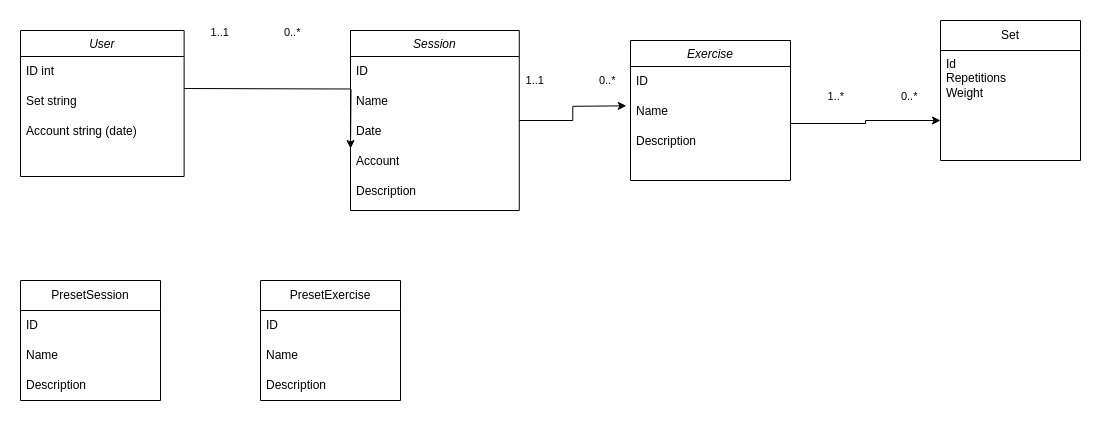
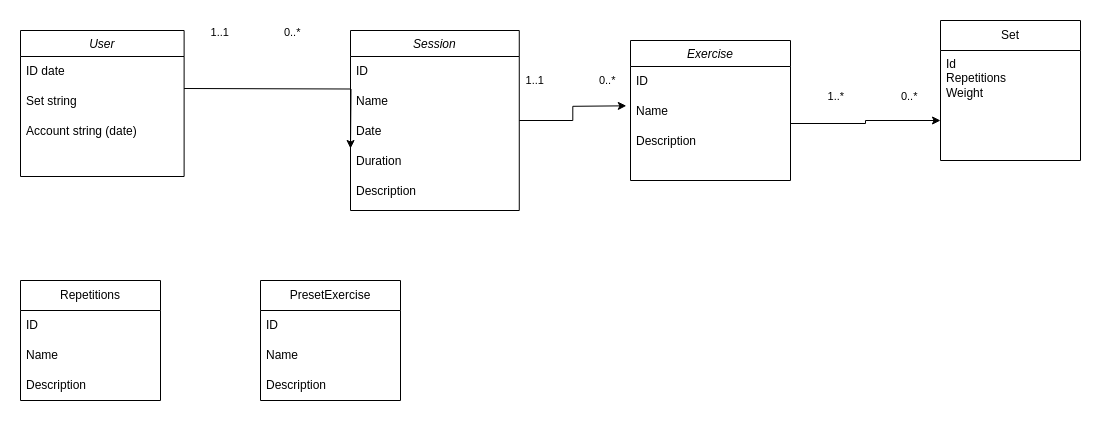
  <mxCell id="0" />
  <mxCell id="1" parent="0" />
  <mxCell id="2" value="User" style="swimlane;fontStyle=2;align=center;verticalAlign=top;childLayout=stackLayout;horizontal=1;startSize=26;horizontalStack=0;resizeParent=1;resizeLast=0;collapsible=1;marginBottom=0;rounded=0;shadow=0;strokeWidth=1;" parent="1" vertex="1"><mxGeometry x="20" y="30" width="163.62" height="146" as="geometry"><mxRectangle x="230" y="140" width="160" height="26" as="alternateBounds" /></mxGeometry></mxCell>
- <mxCell id="3" value="ID int" style="text;strokeColor=none;fillColor=none;align=left;verticalAlign=middle;spacingLeft=4;spacingRight=4;overflow=hidden;points=[[0,0.5],[1,0.5]];portConstraint=eastwest;rotatable=0;whiteSpace=wrap;html=1;" vertex="1" parent="2"><mxGeometry y="26" width="163.62" height="30" as="geometry" /></mxCell>
+ <mxCell id="3" value="ID date" style="text;strokeColor=none;fillColor=none;align=left;verticalAlign=middle;spacingLeft=4;spacingRight=4;overflow=hidden;points=[[0,0.5],[1,0.5]];portConstraint=eastwest;rotatable=0;whiteSpace=wrap;html=1;" vertex="1" parent="2"><mxGeometry y="26" width="163.62" height="30" as="geometry" /></mxCell>
  <mxCell id="4" value="Set string" style="text;strokeColor=none;fillColor=none;align=left;verticalAlign=middle;spacingLeft=4;spacingRight=4;overflow=hidden;points=[[0,0.5],[1,0.5]];portConstraint=eastwest;rotatable=0;whiteSpace=wrap;html=1;" vertex="1" parent="2"><mxGeometry y="56" width="163.62" height="30" as="geometry" /></mxCell>
  <mxCell id="5" value="Account string (date)" style="text;strokeColor=none;fillColor=none;align=left;verticalAlign=middle;spacingLeft=4;spacingRight=4;overflow=hidden;points=[[0,0.5],[1,0.5]];portConstraint=eastwest;rotatable=0;whiteSpace=wrap;html=1;" vertex="1" parent="2"><mxGeometry y="86" width="163.62" height="30" as="geometry" /></mxCell>
  <mxCell id="6" value="1..1&lt;span style=&quot;white-space: pre;&quot;&gt;&#09;&lt;/span&gt;&lt;span style=&quot;white-space: pre;&quot;&gt;&#09;&lt;/span&gt;&lt;span style=&quot;white-space: pre;&quot;&gt;&#09;&lt;/span&gt;0..*" style="edgeStyle=orthogonalEdgeStyle;rounded=0;orthogonalLoop=1;jettySize=auto;html=1;entryX=-0.026;entryY=0.345;entryDx=0;entryDy=0;entryPerimeter=0;" parent="1" source="7" edge="1"><mxGeometry x="0.117" y="26" relative="1" as="geometry"><mxPoint x="625.84" y="105.33" as="targetPoint" /><mxPoint x="-2" as="offset" /></mxGeometry></mxCell>
  <mxCell id="7" value="Session" style="swimlane;fontStyle=2;align=center;verticalAlign=top;childLayout=stackLayout;horizontal=1;startSize=26;horizontalStack=0;resizeParent=1;resizeLast=0;collapsible=1;marginBottom=0;rounded=0;shadow=0;strokeWidth=1;" parent="1" vertex="1"><mxGeometry x="350" y="30" width="168.77" height="180" as="geometry"><mxRectangle x="230" y="140" width="160" height="26" as="alternateBounds" /></mxGeometry></mxCell>
  <mxCell id="8" value="ID" style="text;strokeColor=none;fillColor=none;align=left;verticalAlign=middle;spacingLeft=4;spacingRight=4;overflow=hidden;points=[[0,0.5],[1,0.5]];portConstraint=eastwest;rotatable=0;whiteSpace=wrap;html=1;" vertex="1" parent="7"><mxGeometry y="26" width="168.77" height="30" as="geometry" /></mxCell>
  <mxCell id="9" value="Name" style="text;strokeColor=none;fillColor=none;align=left;verticalAlign=middle;spacingLeft=4;spacingRight=4;overflow=hidden;points=[[0,0.5],[1,0.5]];portConstraint=eastwest;rotatable=0;whiteSpace=wrap;html=1;" vertex="1" parent="7"><mxGeometry y="56" width="168.77" height="30" as="geometry" /></mxCell>
  <mxCell id="10" value="Date" style="text;strokeColor=none;fillColor=none;align=left;verticalAlign=middle;spacingLeft=4;spacingRight=4;overflow=hidden;points=[[0,0.5],[1,0.5]];portConstraint=eastwest;rotatable=0;whiteSpace=wrap;html=1;" vertex="1" parent="7"><mxGeometry y="86" width="168.77" height="30" as="geometry" /></mxCell>
- <mxCell id="11" value="Account" style="text;strokeColor=none;fillColor=none;align=left;verticalAlign=middle;spacingLeft=4;spacingRight=4;overflow=hidden;points=[[0,0.5],[1,0.5]];portConstraint=eastwest;rotatable=0;whiteSpace=wrap;html=1;" vertex="1" parent="7"><mxGeometry y="116" width="168.77" height="30" as="geometry" /></mxCell>
+ <mxCell id="11" value="Duration" style="text;strokeColor=none;fillColor=none;align=left;verticalAlign=middle;spacingLeft=4;spacingRight=4;overflow=hidden;points=[[0,0.5],[1,0.5]];portConstraint=eastwest;rotatable=0;whiteSpace=wrap;html=1;" vertex="1" parent="7"><mxGeometry y="116" width="168.77" height="30" as="geometry" /></mxCell>
  <mxCell id="12" value="Description" style="text;strokeColor=none;fillColor=none;align=left;verticalAlign=middle;spacingLeft=4;spacingRight=4;overflow=hidden;points=[[0,0.5],[1,0.5]];portConstraint=eastwest;rotatable=0;whiteSpace=wrap;html=1;" vertex="1" parent="7"><mxGeometry y="146" width="168.77" height="30" as="geometry" /></mxCell>
  <mxCell id="13" value="Exercise" style="swimlane;fontStyle=2;align=center;verticalAlign=top;childLayout=stackLayout;horizontal=1;startSize=26;horizontalStack=0;resizeParent=1;resizeLast=0;collapsible=1;marginBottom=0;rounded=0;shadow=0;strokeWidth=1;" parent="1" vertex="1"><mxGeometry y="40" width="160" height="140" as="geometry" x="630"><mxRectangle x="230" y="140" width="160" height="26" as="alternateBounds" /></mxGeometry></mxCell>
  <mxCell id="14" value="ID" style="text;strokeColor=none;fillColor=none;align=left;verticalAlign=middle;spacingLeft=4;spacingRight=4;overflow=hidden;points=[[0,0.5],[1,0.5]];portConstraint=eastwest;rotatable=0;whiteSpace=wrap;html=1;" vertex="1" parent="13"><mxGeometry y="26" width="160" height="30" as="geometry" /></mxCell>
  <mxCell id="15" value="Name" style="text;strokeColor=none;fillColor=none;align=left;verticalAlign=middle;spacingLeft=4;spacingRight=4;overflow=hidden;points=[[0,0.5],[1,0.5]];portConstraint=eastwest;rotatable=0;whiteSpace=wrap;html=1;" vertex="1" parent="13"><mxGeometry y="56" width="160" height="30" as="geometry" /></mxCell>
  <mxCell id="16" value="Description" style="text;strokeColor=none;fillColor=none;align=left;verticalAlign=middle;spacingLeft=4;spacingRight=4;overflow=hidden;points=[[0,0.5],[1,0.5]];portConstraint=eastwest;rotatable=0;whiteSpace=wrap;html=1;" vertex="1" parent="13"><mxGeometry y="86" width="160" height="30" as="geometry" /></mxCell>
  <mxCell id="17" value="1..1&lt;span style=&quot;white-space: pre;&quot;&gt;&#09;&lt;span style=&quot;white-space: pre;&quot;&gt;&#09;&lt;/span&gt;&lt;span style=&quot;white-space: pre;&quot;&gt;&#09;&lt;/span&gt;&lt;/span&gt;0..*" style="edgeStyle=orthogonalEdgeStyle;rounded=0;orthogonalLoop=1;jettySize=auto;html=1;entryX=0;entryY=0.5;entryDx=0;entryDy=0;" parent="1" edge="1"><mxGeometry x="-0.153" y="28" relative="1" as="geometry"><mxPoint x="183.62" y="88" as="sourcePoint" /><mxPoint x="350" y="148" as="targetPoint" /><mxPoint x="-25" y="-28" as="offset" /></mxGeometry></mxCell>
  <mxCell id="18" value="Set" style="swimlane;fontStyle=0;childLayout=stackLayout;horizontal=1;startSize=30;horizontalStack=0;resizeParent=1;resizeParentMax=0;resizeLast=0;collapsible=1;marginBottom=0;whiteSpace=wrap;html=1;" parent="1" vertex="1"><mxGeometry x="940" y="20" width="140" height="140" as="geometry" /></mxCell>
  <mxCell id="19" value="Id&lt;div&gt;Repetitions&lt;/div&gt;&lt;div&gt;Weight&lt;/div&gt;" style="text;strokeColor=none;fillColor=none;align=left;verticalAlign=top;spacingLeft=4;spacingRight=4;overflow=hidden;points=[[0,0.5],[1,0.5]];portConstraint=eastwest;rotatable=0;whiteSpace=wrap;html=1;" parent="18" vertex="1"><mxGeometry y="30" width="140" height="110" as="geometry" /></mxCell>
  <mxCell id="20" style="edgeStyle=orthogonalEdgeStyle;rounded=0;orthogonalLoop=1;jettySize=auto;html=1;" edge="1" parent="1" target="19"><mxGeometry relative="1" as="geometry"><mxPoint x="790" y="123" as="sourcePoint" /><Array as="points"><mxPoint x="865" y="123" /><mxPoint x="865" y="120" /></Array></mxGeometry></mxCell>
  <mxCell id="21" value="1..*&lt;span style=&quot;white-space: pre;&quot;&gt;&#09;&lt;/span&gt;&lt;span style=&quot;white-space: pre;&quot;&gt;&#09;&lt;/span&gt;&lt;span style=&quot;white-space: pre;&quot;&gt;&#09;&lt;/span&gt;0..*" style="edgeLabel;html=1;align=center;verticalAlign=middle;resizable=0;points=[];" vertex="1" connectable="0" parent="20"><mxGeometry x="0.124" y="-1" relative="1" as="geometry"><mxPoint x="-2" y="-26" as="offset" /></mxGeometry></mxCell>
- <mxCell id="22" value="PresetSession" style="swimlane;fontStyle=0;childLayout=stackLayout;horizontal=1;startSize=30;horizontalStack=0;resizeParent=1;resizeParentMax=0;resizeLast=0;collapsible=1;marginBottom=0;whiteSpace=wrap;html=1;" vertex="1" parent="1"><mxGeometry x="20" y="280" width="140" height="120" as="geometry" /></mxCell>
+ <mxCell id="22" value="Repetitions" style="swimlane;fontStyle=0;childLayout=stackLayout;horizontal=1;startSize=30;horizontalStack=0;resizeParent=1;resizeParentMax=0;resizeLast=0;collapsible=1;marginBottom=0;whiteSpace=wrap;html=1;" vertex="1" parent="1"><mxGeometry x="20" y="280" width="140" height="120" as="geometry" /></mxCell>
  <mxCell id="23" value="ID" style="text;strokeColor=none;fillColor=none;align=left;verticalAlign=middle;spacingLeft=4;spacingRight=4;overflow=hidden;points=[[0,0.5],[1,0.5]];portConstraint=eastwest;rotatable=0;whiteSpace=wrap;html=1;" vertex="1" parent="22"><mxGeometry y="30" width="140" height="30" as="geometry" /></mxCell>
  <mxCell id="24" value="Name" style="text;strokeColor=none;fillColor=none;align=left;verticalAlign=middle;spacingLeft=4;spacingRight=4;overflow=hidden;points=[[0,0.5],[1,0.5]];portConstraint=eastwest;rotatable=0;whiteSpace=wrap;html=1;" vertex="1" parent="22"><mxGeometry y="60" width="140" height="30" as="geometry" /></mxCell>
  <mxCell id="25" value="Description" style="text;strokeColor=none;fillColor=none;align=left;verticalAlign=middle;spacingLeft=4;spacingRight=4;overflow=hidden;points=[[0,0.5],[1,0.5]];portConstraint=eastwest;rotatable=0;whiteSpace=wrap;html=1;" vertex="1" parent="22"><mxGeometry y="90" width="140" height="30" as="geometry" /></mxCell>
  <mxCell id="26" value="PresetExercise" style="swimlane;fontStyle=0;childLayout=stackLayout;horizontal=1;startSize=30;horizontalStack=0;resizeParent=1;resizeParentMax=0;resizeLast=0;collapsible=1;marginBottom=0;whiteSpace=wrap;html=1;" vertex="1" parent="1"><mxGeometry x="260" y="280" width="140" height="120" as="geometry" /></mxCell>
  <mxCell id="27" value="ID" style="text;strokeColor=none;fillColor=none;align=left;verticalAlign=middle;spacingLeft=4;spacingRight=4;overflow=hidden;points=[[0,0.5],[1,0.5]];portConstraint=eastwest;rotatable=0;whiteSpace=wrap;html=1;" vertex="1" parent="26"><mxGeometry y="30" width="140" height="30" as="geometry" /></mxCell>
  <mxCell id="28" value="Name" style="text;strokeColor=none;fillColor=none;align=left;verticalAlign=middle;spacingLeft=4;spacingRight=4;overflow=hidden;points=[[0,0.5],[1,0.5]];portConstraint=eastwest;rotatable=0;whiteSpace=wrap;html=1;" vertex="1" parent="26"><mxGeometry y="60" width="140" height="30" as="geometry" /></mxCell>
  <mxCell id="29" value="Description" style="text;strokeColor=none;fillColor=none;align=left;verticalAlign=middle;spacingLeft=4;spacingRight=4;overflow=hidden;points=[[0,0.5],[1,0.5]];portConstraint=eastwest;rotatable=0;whiteSpace=wrap;html=1;" vertex="1" parent="26"><mxGeometry y="90" width="140" height="30" as="geometry" /></mxCell>
